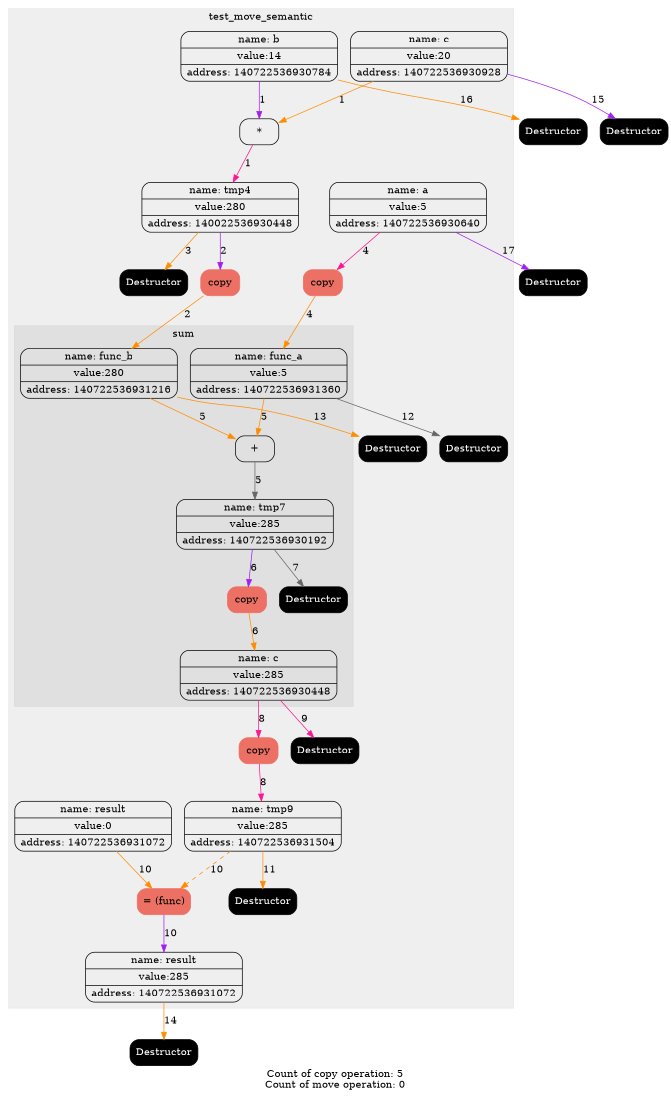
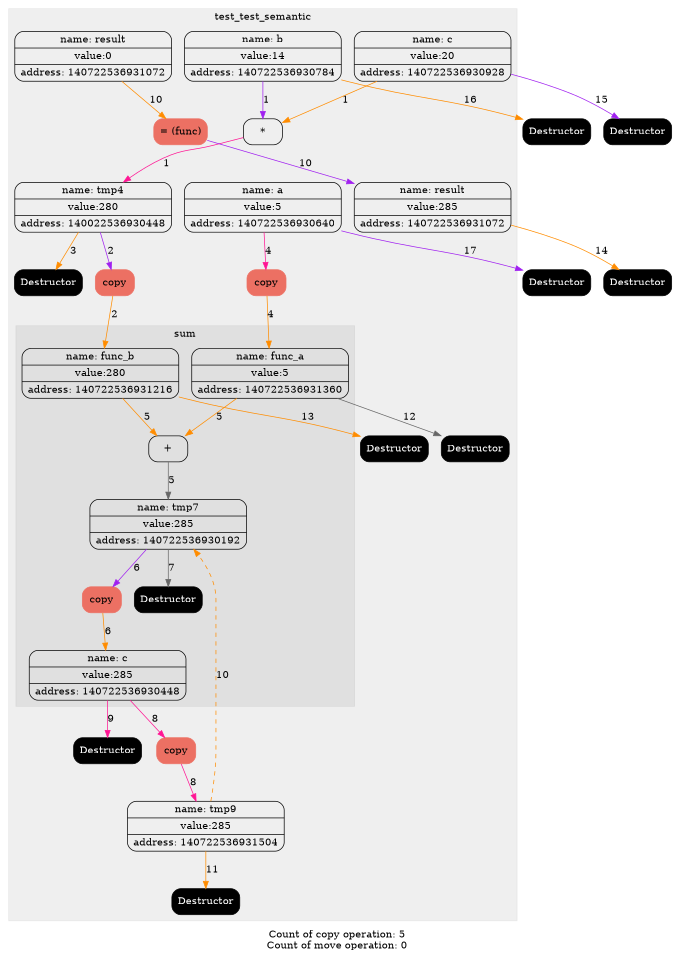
  digraph {
    label="Count of copy operation: 5\nCount of move operation: 0"
    trankdir=HR
    node [shape=Mrecord style=filled]
    edge [color=darkorange]
    n1 [label="{ {name: func_b} | {value:280} | {address: 140722536931216}} " style=""]
    n2 [label="+" style=""]
    n3 [label="{ {name: func_a} | {value:5} | {address: 140722536931360}} " style=""]
    n4 [label="{ {name: tmp7} | {value:285} | {address: 140722536930192}} " style=""]
    n5 [color="#EC7063" label=copy]
    n6 [color=black fontcolor=white label=Destructor]
    n7 [label="{ {name: c} | {value:285} | {address: 140722536930448}} " style=""]
    n8 [label="{ {name: a} | {value:5} | {address: 140722536930640}} " style=""]
    n9 [color="#EC7063" label=copy]
    n10 [label="{ {name: b} | {value:14} | {address: 140722536930784}} " style=""]
    n11 [label="*" style=""]
    n12 [label="{ {name: c} | {value:20} | {address: 140722536930928}} " style=""]
    n13 [label="{ {name: result} | {value:0} | {address: 140722536931072}} " style=""]
    n14 [color="#EC7063" label="= (func)"]
    n15 [label="{ {name: tmp4} | {value:280} | {address: 140022536930448}} " style=""]
    n16 [color="#EC7063" label=copy]
    n17 [color=black fontcolor=white label=Destructor]
    n18 [color=black fontcolor=white label=Destructor]
    n19 [color=black fontcolor=white label=Destructor]
    n20 [color="#EC7063" label=copy]
    n21 [color=black fontcolor=white label=Destructor]
    n22 [label="{ {name: tmp9} | {value:285} | {address: 140722536931504}} " style=""]
    n23 [color=black fontcolor=white label=Destructor]
    n24 [label="{ {name: result} | {value:285} | {address: 140722536931072}} " style=""]
    n25 [color=black fontcolor=white label=Destructor]
    n26 [color=black fontcolor=white label=Destructor]
    n27 [color=black fontcolor=white label=Destructor]
    n28 [color=black fontcolor=white label=Destructor]
    subgraph cluster_1 {
      color="#00000010"
-     label=test_move_semantic
+     label=test_test_semantic
      style=filled
      n8
      n9
      n10
      n11
      n12
      n13
      n14
      n15
      n16
      n17
      n18
      n19
      n20
      n21
      n22
      n23
      n24
      subgraph cluster_2 {
        color="#00000010"
        label=sum
        style=filled
        n1
        n2
        n3
        n4
        n5
        n6
        n7
      }
    }
    n1 -> n2 [label=5]
    n1 -> n18 [label=13]
    n2 -> n4 [color=gray40 label=5]
    n3 -> n2 [label=5]
    n3 -> n19 [color=gray40 label=12]
    n4 -> n5 [color=purple label=6]
    n4 -> n6 [color=gray40 label=7]
    n5 -> n7 [label=6]
    n7 -> n20 [color=deeppink label=8]
    n7 -> n21 [color=deeppink label=9]
    n8 -> n9 [color=deeppink label=4]
    n8 -> n25 [color=purple label=17]
    n9 -> n3 [label=4]
    n10 -> n11 [color=purple label=1]
    n10 -> n26 [label=16]
    n11 -> n15 [color=deeppink label=1]
    n12 -> n11 [label=1]
    n12 -> n27 [color=purple label=15]
    n13 -> n14 [label=10]
    n14 -> n24 [color=purple label=10]
    n15 -> n16 [color=purple label=2]
    n15 -> n17 [label=3]
    n16 -> n1 [label=2]
    n20 -> n22 [color=deeppink label=8]
-   n22 -> n14 [label=10 style=dashed]
+   n22 -> n4 [label=10 style=dashed]
    n22 -> n23 [label=11]
    n24 -> n28 [label=14]
  }
